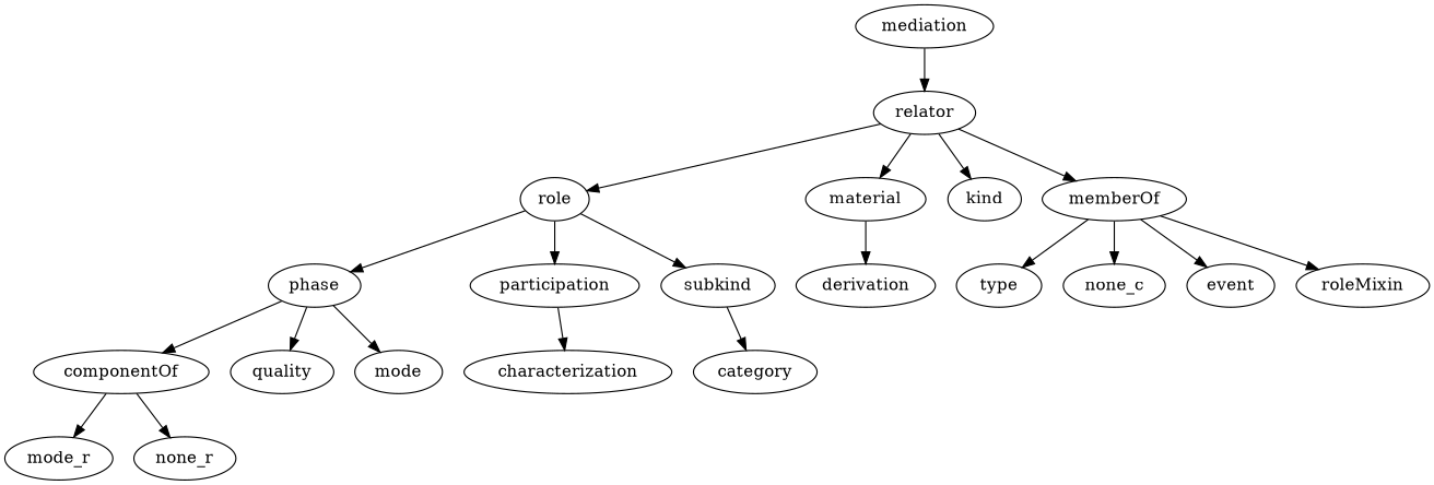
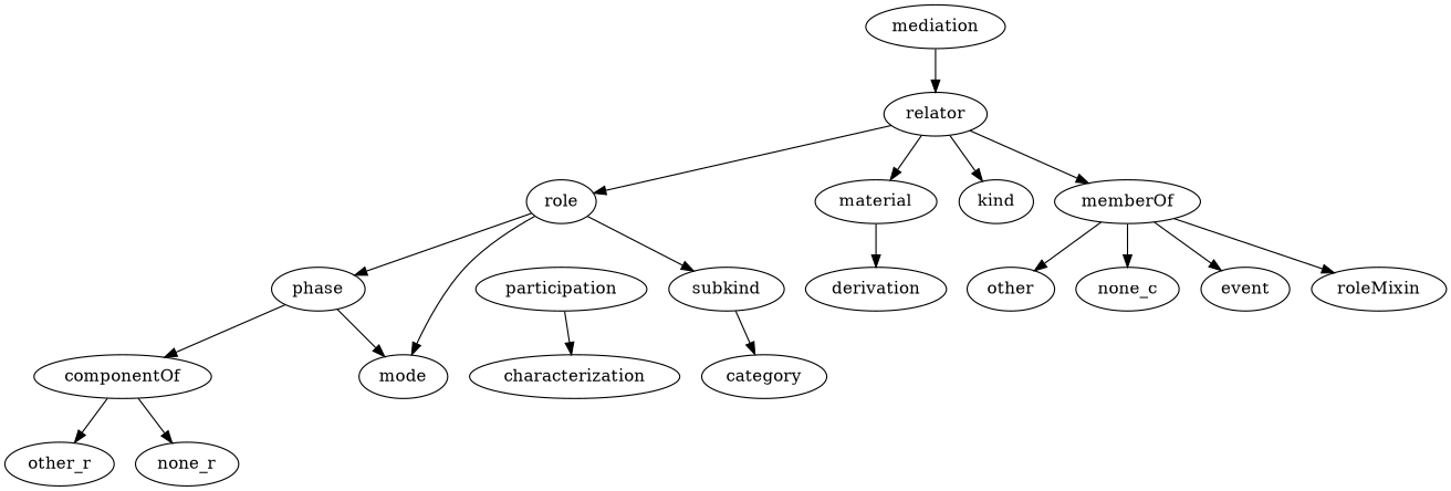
  strict digraph {
    mediation
    relator
    role
    material
    kind
    memberOf
    phase
    participation
    subkind
    derivation
-   type
+   type [label=other]
    none_c
    event
    roleMixin
    componentOf
-   quality
    mode
    characterization
    category
-   other_r [label=mode_r]
+   other_r
    none_r
    mediation -> relator
    relator -> role
    relator -> material
    relator -> kind
    relator -> memberOf
    role -> phase
-   role -> participation
+   role -> mode
    role -> subkind
    material -> derivation
    memberOf -> type
    memberOf -> none_c
    memberOf -> event
    memberOf -> roleMixin
    phase -> componentOf
-   phase -> quality
    phase -> mode
    participation -> characterization
    subkind -> category
    componentOf -> other_r
    componentOf -> none_r
  }
